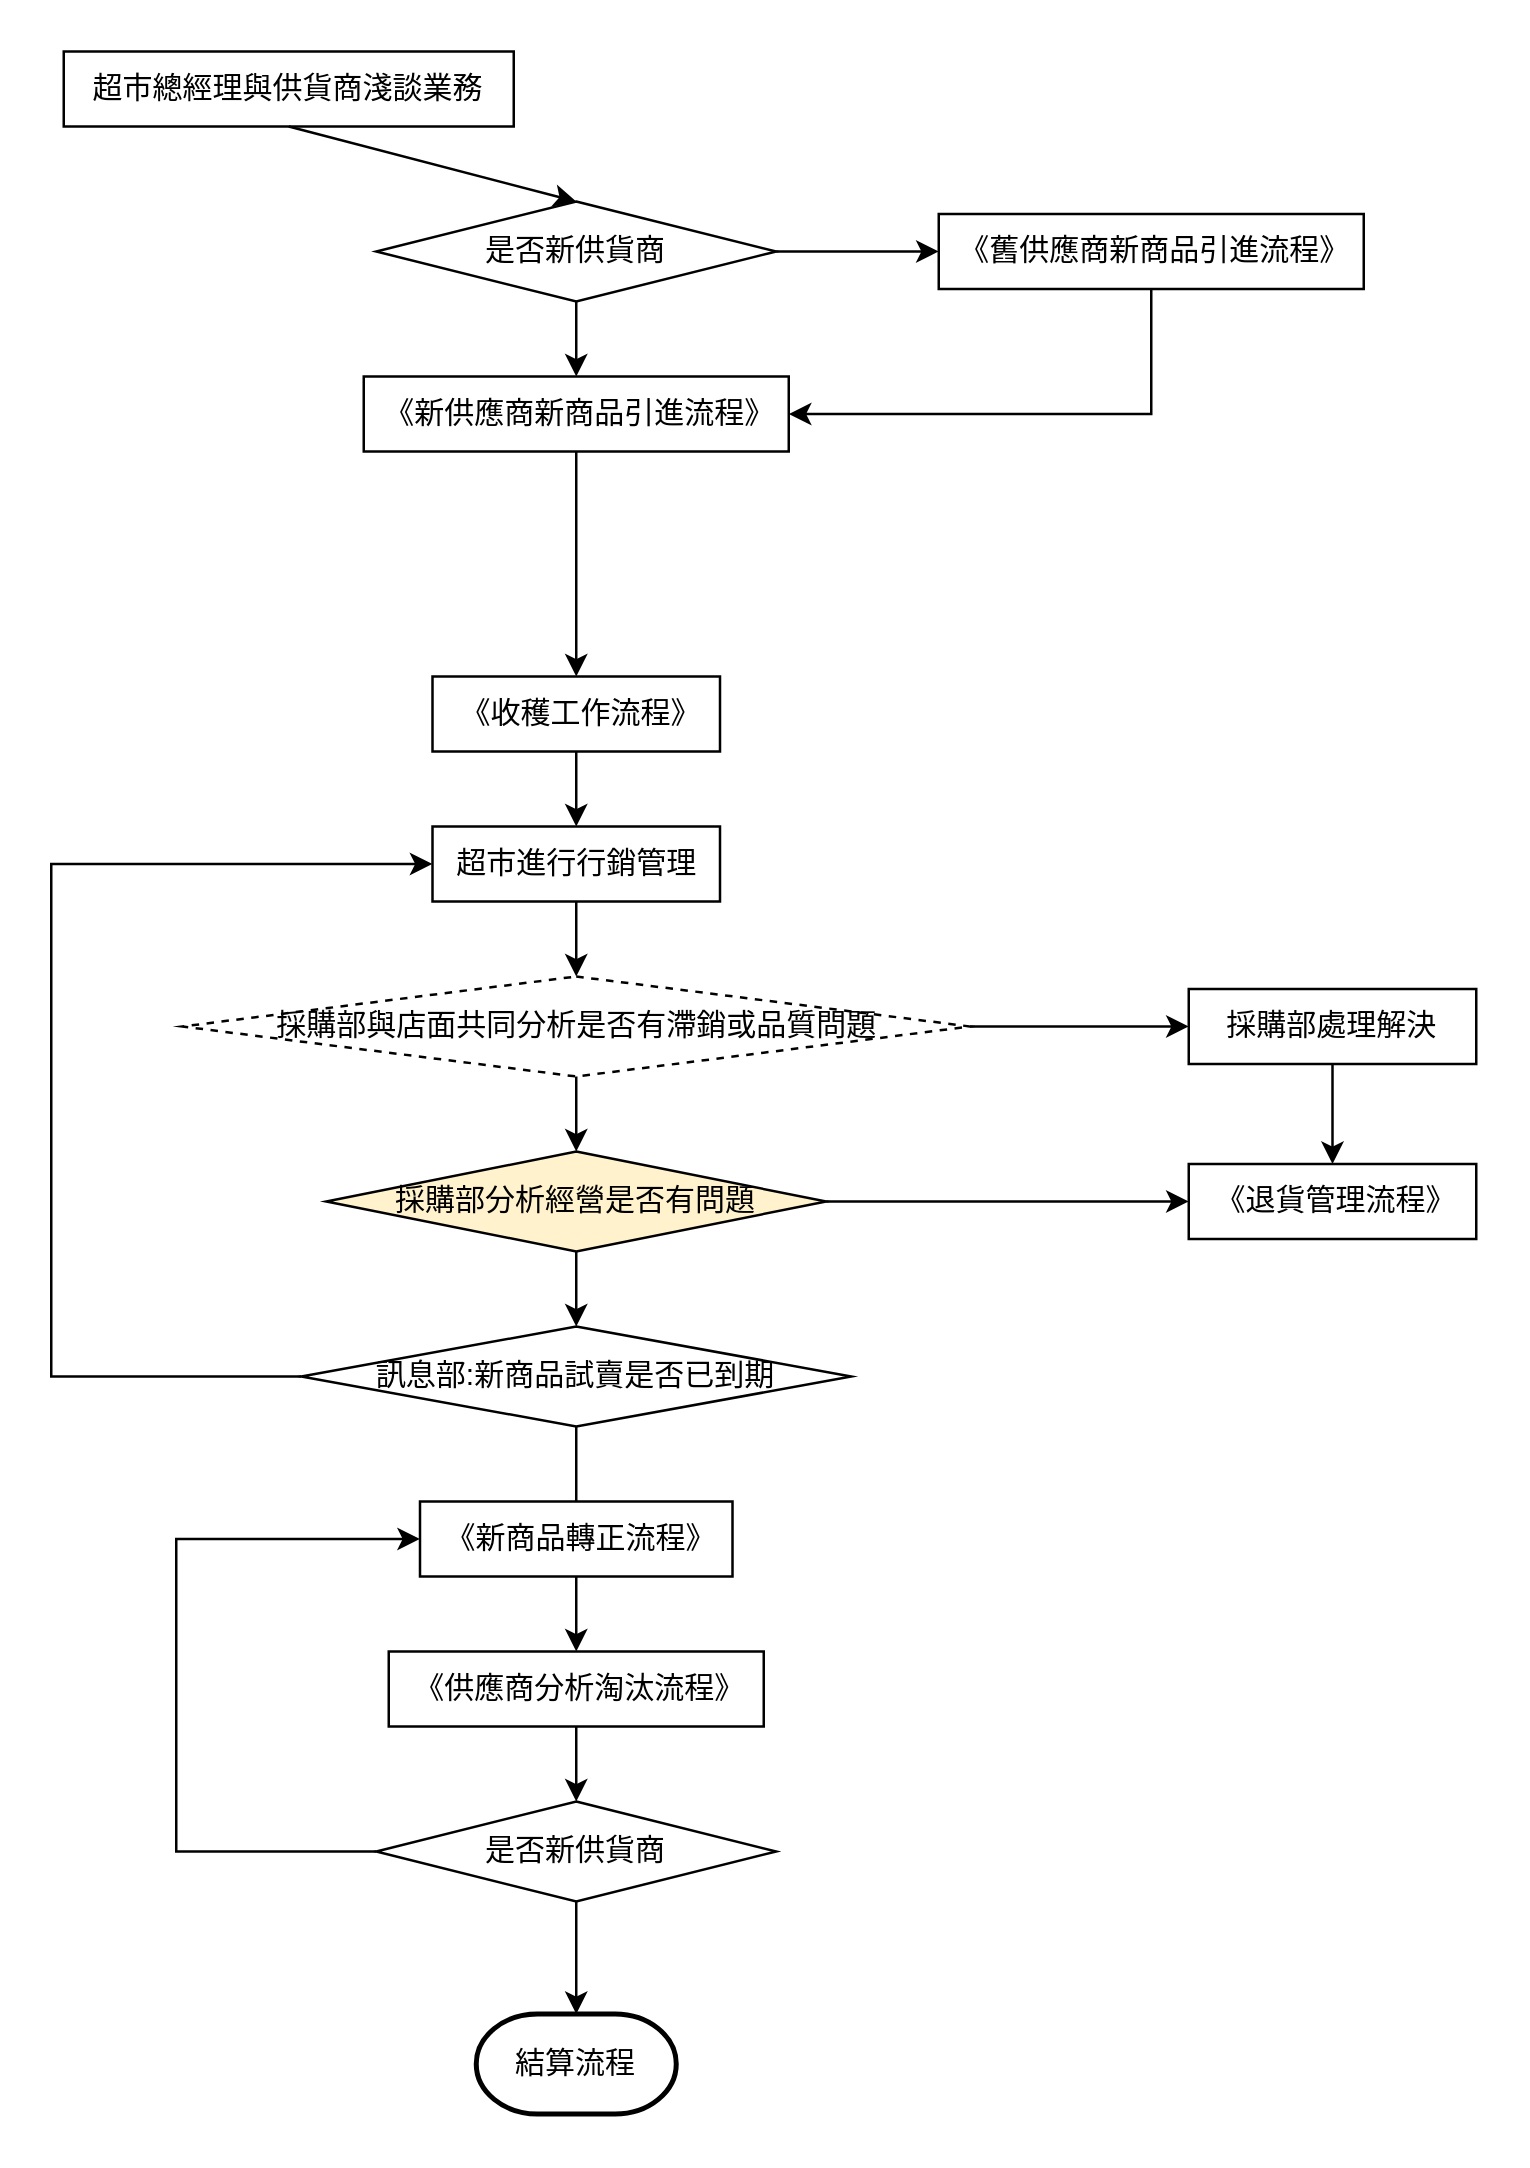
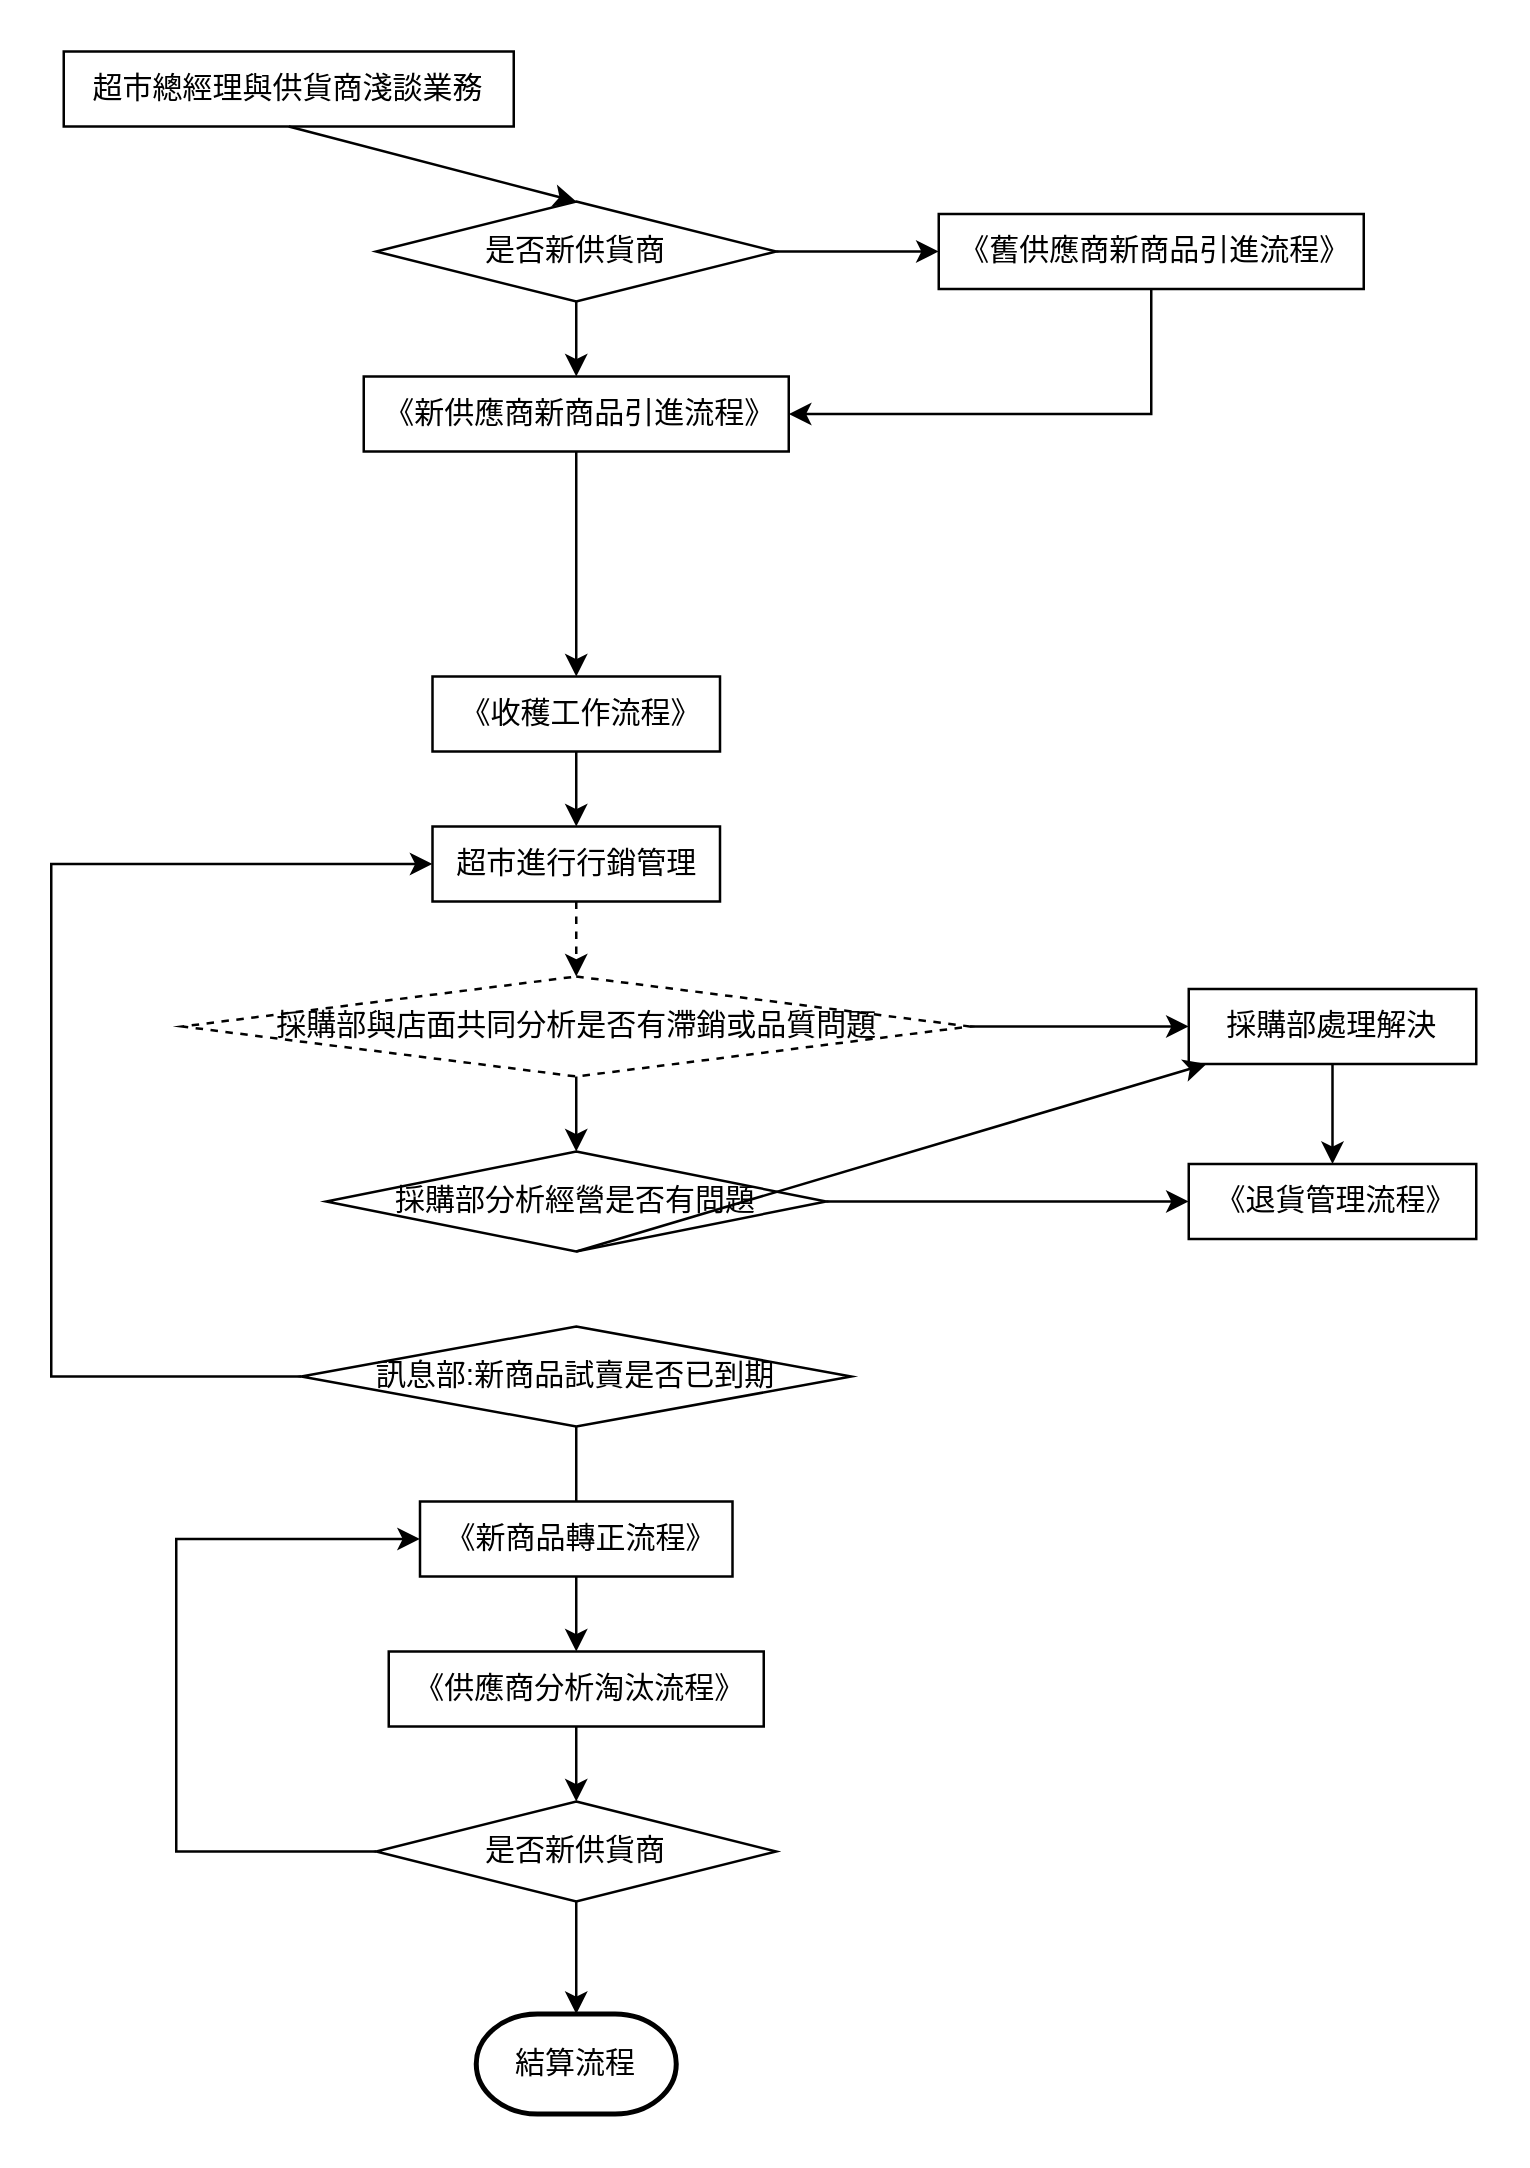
  <mxCell id="0" />
  <mxCell id="1" parent="0" />
  <mxCell id="2" value="超市總經理與供貨商淺談業務" style="rounded=0;whiteSpace=wrap;html=1;" vertex="1" parent="1"><mxGeometry x="25" y="20" width="180" height="30" as="geometry" /></mxCell>
  <mxCell id="3" value="是否新供貨商" style="rhombus;whiteSpace=wrap;html=1;" vertex="1" parent="1"><mxGeometry x="150" y="80" width="160" height="40" as="geometry" /></mxCell>
  <mxCell id="4" value="&amp;nbsp;《舊供應商新商品引進流程》" style="rounded=0;whiteSpace=wrap;html=1;" vertex="1" parent="1"><mxGeometry x="375" y="85" width="170" height="30" as="geometry" /></mxCell>
  <mxCell id="5" value="" style="edgeStyle=orthogonalEdgeStyle;rounded=0;orthogonalLoop=1;jettySize=auto;html=1;" edge="1" parent="1" source="6" target="7"><mxGeometry relative="1" as="geometry" /></mxCell>
  <mxCell id="6" value="&amp;nbsp;《新供應商新商品引進流程》" style="rounded=0;whiteSpace=wrap;html=1;" vertex="1" parent="1"><mxGeometry x="145" y="150" width="170" height="30" as="geometry" /></mxCell>
  <mxCell id="7" value="&amp;nbsp;《收穫工作流程》" style="rounded=0;whiteSpace=wrap;html=1;" vertex="1" parent="1"><mxGeometry x="172.5" y="270" width="115" height="30" as="geometry" /></mxCell>
  <mxCell id="8" value="超市進行行銷管理" style="rounded=0;whiteSpace=wrap;html=1;" vertex="1" parent="1"><mxGeometry x="172.5" y="330" width="115" height="30" as="geometry" /></mxCell>
  <mxCell id="9" value="採購部與店面共同分析是否有滯銷或品質問題" style="rhombus;whiteSpace=wrap;html=1;dashed=1;" vertex="1" parent="1"><mxGeometry x="72.5" y="390" width="315" height="40" as="geometry" /></mxCell>
- <mxCell id="10" value="採購部分析經營是否有問題" style="rhombus;whiteSpace=wrap;html=1;fillColor=#fff2cc;" vertex="1" parent="1"><mxGeometry x="130" y="460" width="200" height="40" as="geometry" /></mxCell>
+ <mxCell id="10" value="採購部分析經營是否有問題" style="rhombus;whiteSpace=wrap;html=1;" vertex="1" parent="1"><mxGeometry x="130" y="460" width="200" height="40" as="geometry" /></mxCell>
  <mxCell id="11" value="訊息部:新商品試賣是否已到期" style="rhombus;whiteSpace=wrap;html=1;" vertex="1" parent="1"><mxGeometry x="120" y="530" width="220" height="40" as="geometry" /></mxCell>
  <mxCell id="12" value="&amp;nbsp;《新商品轉正流程》" style="rounded=0;whiteSpace=wrap;html=1;" vertex="1" parent="1"><mxGeometry x="167.5" y="600" width="125" height="30" as="geometry" /></mxCell>
  <mxCell id="13" value="&amp;nbsp;《供應商分析淘汰流程》" style="rounded=0;whiteSpace=wrap;html=1;" vertex="1" parent="1"><mxGeometry x="155" y="660" width="150" height="30" as="geometry" /></mxCell>
  <mxCell id="14" value="是否新供貨商" style="rhombus;whiteSpace=wrap;html=1;" vertex="1" parent="1"><mxGeometry x="150" y="720" width="160" height="40" as="geometry" /></mxCell>
  <mxCell id="15" value="結算流程" style="strokeWidth=2;html=1;shape=mxgraph.flowchart.terminator;whiteSpace=wrap;" vertex="1" parent="1"><mxGeometry x="190" y="805" width="80" height="40" as="geometry" /></mxCell>
  <mxCell id="16" value="採購部處理解決" style="rounded=0;whiteSpace=wrap;html=1;" vertex="1" parent="1"><mxGeometry x="475" y="395" width="115" height="30" as="geometry" /></mxCell>
  <mxCell id="17" value="&amp;nbsp;《退貨管理流程》" style="rounded=0;whiteSpace=wrap;html=1;" vertex="1" parent="1"><mxGeometry x="475" y="465" width="115" height="30" as="geometry" /></mxCell>
  <mxCell id="18" value="" style="endArrow=classic;html=1;rounded=0;exitX=0.5;exitY=1;exitDx=0;exitDy=0;entryX=0.5;entryY=0;entryDx=0;entryDy=0;" edge="1" parent="1" source="2" target="3"><mxGeometry width="50" height="50" relative="1" as="geometry"><mxPoint x="380" y="120" as="sourcePoint" /><mxPoint x="430" y="70" as="targetPoint" /></mxGeometry></mxCell>
  <mxCell id="19" value="" style="endArrow=classic;html=1;rounded=0;exitX=0.5;exitY=1;exitDx=0;exitDy=0;entryX=0.5;entryY=0;entryDx=0;entryDy=0;" edge="1" parent="1" source="3" target="6"><mxGeometry width="50" height="50" relative="1" as="geometry"><mxPoint x="240" y="60" as="sourcePoint" /><mxPoint x="240" y="90" as="targetPoint" /></mxGeometry></mxCell>
  <mxCell id="20" value="" style="endArrow=classic;html=1;rounded=0;exitX=1;exitY=0.5;exitDx=0;exitDy=0;entryX=0;entryY=0.5;entryDx=0;entryDy=0;" edge="1" parent="1" source="3" target="4"><mxGeometry width="50" height="50" relative="1" as="geometry"><mxPoint x="240" y="190" as="sourcePoint" /><mxPoint x="240" y="220" as="targetPoint" /></mxGeometry></mxCell>
  <mxCell id="21" value="" style="endArrow=classic;html=1;rounded=0;exitX=0.5;exitY=1;exitDx=0;exitDy=0;entryX=1;entryY=0.5;entryDx=0;entryDy=0;edgeStyle=orthogonalEdgeStyle;" edge="1" parent="1" source="4" target="6"><mxGeometry width="50" height="50" relative="1" as="geometry"><mxPoint x="320" y="110" as="sourcePoint" /><mxPoint x="385" y="110" as="targetPoint" /></mxGeometry></mxCell>
  <mxCell id="22" value="" style="endArrow=classic;html=1;rounded=0;exitX=0.5;exitY=1;exitDx=0;exitDy=0;entryX=0.5;entryY=0;entryDx=0;entryDy=0;" edge="1" parent="1" source="7" target="8"><mxGeometry width="50" height="50" relative="1" as="geometry"><mxPoint x="240" y="130" as="sourcePoint" /><mxPoint x="240" y="160" as="targetPoint" /></mxGeometry></mxCell>
- <mxCell id="23" value="" style="endArrow=classic;html=1;rounded=0;exitX=0.5;exitY=1;exitDx=0;exitDy=0;entryX=0.5;entryY=0;entryDx=0;entryDy=0;" edge="1" parent="1" source="8" target="9"><mxGeometry width="50" height="50" relative="1" as="geometry"><mxPoint x="240" y="310" as="sourcePoint" /><mxPoint x="240" y="340" as="targetPoint" /></mxGeometry></mxCell>
+ <mxCell id="23" value="" style="endArrow=classic;html=1;rounded=0;exitX=0.5;exitY=1;exitDx=0;exitDy=0;entryX=0.5;entryY=0;entryDx=0;entryDy=0;dashed=1;" edge="1" parent="1" source="8" target="9"><mxGeometry width="50" height="50" relative="1" as="geometry"><mxPoint x="240" y="310" as="sourcePoint" /><mxPoint x="240" y="340" as="targetPoint" /></mxGeometry></mxCell>
  <mxCell id="24" value="" style="endArrow=classic;html=1;rounded=0;exitX=0.5;exitY=1;exitDx=0;exitDy=0;entryX=0.5;entryY=0;entryDx=0;entryDy=0;" edge="1" parent="1" source="9" target="10"><mxGeometry width="50" height="50" relative="1" as="geometry"><mxPoint x="240" y="370" as="sourcePoint" /><mxPoint x="240" y="400" as="targetPoint" /></mxGeometry></mxCell>
  <mxCell id="25" value="" style="endArrow=classic;html=1;rounded=0;exitX=1;exitY=0.5;exitDx=0;exitDy=0;entryX=0;entryY=0.5;entryDx=0;entryDy=0;" edge="1" parent="1" source="9" target="16"><mxGeometry width="50" height="50" relative="1" as="geometry"><mxPoint x="250" y="380" as="sourcePoint" /><mxPoint x="250" y="410" as="targetPoint" /></mxGeometry></mxCell>
  <mxCell id="26" value="" style="endArrow=classic;html=1;rounded=0;exitX=1;exitY=0.5;exitDx=0;exitDy=0;entryX=0;entryY=0.5;entryDx=0;entryDy=0;" edge="1" parent="1" source="10" target="17"><mxGeometry width="50" height="50" relative="1" as="geometry"><mxPoint x="260" y="390" as="sourcePoint" /><mxPoint x="260" y="420" as="targetPoint" /></mxGeometry></mxCell>
  <mxCell id="27" value="" style="endArrow=classic;html=1;rounded=0;exitX=0.5;exitY=1;exitDx=0;exitDy=0;entryX=0.5;entryY=0;entryDx=0;entryDy=0;" edge="1" parent="1" source="16" target="17"><mxGeometry width="50" height="50" relative="1" as="geometry"><mxPoint x="270" y="400" as="sourcePoint" /><mxPoint x="270" y="430" as="targetPoint" /></mxGeometry></mxCell>
- <mxCell id="28" value="" style="endArrow=classic;html=1;rounded=0;exitX=0.5;exitY=1;exitDx=0;exitDy=0;entryX=0.5;entryY=0;entryDx=0;entryDy=0;" edge="1" parent="1" source="10" target="11"><mxGeometry width="50" height="50" relative="1" as="geometry"><mxPoint x="280" y="410" as="sourcePoint" /><mxPoint x="280" y="440" as="targetPoint" /></mxGeometry></mxCell>
+ <mxCell id="28" value="" style="endArrow=classic;html=1;rounded=0;exitX=0.5;exitY=1;exitDx=0;exitDy=0;" edge="1" parent="1" source="10" target="16"><mxGeometry width="50" height="50" relative="1" as="geometry"><mxPoint x="280" y="410" as="sourcePoint" /><mxPoint x="280" y="440" as="targetPoint" /></mxGeometry></mxCell>
  <mxCell id="29" value="" style="endArrow=none;html=1;rounded=0;exitX=0.5;exitY=1;exitDx=0;exitDy=0;entryX=0.5;entryY=0;entryDx=0;entryDy=0;" edge="1" parent="1" source="11" target="12"><mxGeometry width="50" height="50" relative="1" as="geometry"><mxPoint x="240" y="510" as="sourcePoint" /><mxPoint x="240" y="540" as="targetPoint" /></mxGeometry></mxCell>
  <mxCell id="30" value="" style="endArrow=classic;html=1;rounded=0;exitX=0.5;exitY=1;exitDx=0;exitDy=0;entryX=0.5;entryY=0;entryDx=0;entryDy=0;" edge="1" parent="1" source="12" target="13"><mxGeometry width="50" height="50" relative="1" as="geometry"><mxPoint x="250" y="520" as="sourcePoint" /><mxPoint x="250" y="550" as="targetPoint" /></mxGeometry></mxCell>
  <mxCell id="31" value="" style="endArrow=classic;html=1;rounded=0;exitX=0.5;exitY=1;exitDx=0;exitDy=0;entryX=0.5;entryY=0;entryDx=0;entryDy=0;" edge="1" parent="1" source="13" target="14"><mxGeometry width="50" height="50" relative="1" as="geometry"><mxPoint x="260" y="530" as="sourcePoint" /><mxPoint x="260" y="560" as="targetPoint" /></mxGeometry></mxCell>
  <mxCell id="32" value="" style="endArrow=classic;html=1;rounded=0;exitX=0.5;exitY=1;exitDx=0;exitDy=0;entryX=0.5;entryY=0;entryDx=0;entryDy=0;entryPerimeter=0;" edge="1" parent="1" source="14" target="15"><mxGeometry width="50" height="50" relative="1" as="geometry"><mxPoint x="240" y="700" as="sourcePoint" /><mxPoint x="240" y="730" as="targetPoint" /></mxGeometry></mxCell>
  <mxCell id="33" value="" style="endArrow=classic;html=1;rounded=0;exitX=0;exitY=0.5;exitDx=0;exitDy=0;entryX=0;entryY=0.5;entryDx=0;entryDy=0;edgeStyle=orthogonalEdgeStyle;" edge="1" parent="1" source="14" target="12"><mxGeometry width="50" height="50" relative="1" as="geometry"><mxPoint x="250" y="710" as="sourcePoint" /><mxPoint x="250" y="740" as="targetPoint" /><Array as="points"><mxPoint x="70" y="740" /><mxPoint x="70" y="615" /></Array></mxGeometry></mxCell>
  <mxCell id="34" value="" style="endArrow=classic;html=1;rounded=0;exitX=0;exitY=0.5;exitDx=0;exitDy=0;entryX=0;entryY=0.5;entryDx=0;entryDy=0;edgeStyle=orthogonalEdgeStyle;" edge="1" parent="1" source="11" target="8"><mxGeometry width="50" height="50" relative="1" as="geometry"><mxPoint x="240" y="510" as="sourcePoint" /><mxPoint x="240" y="540" as="targetPoint" /><Array as="points"><mxPoint x="20" y="550" /><mxPoint x="20" y="345" /></Array></mxGeometry></mxCell>
